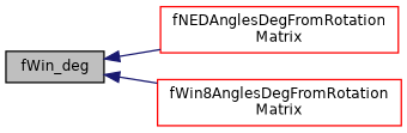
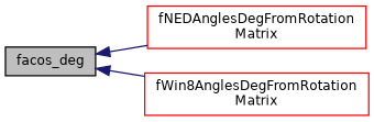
  digraph {
    rankdir=LR
    node [color=red fillcolor=white fontname=Helvetica fontsize=10 shape=record style=filled]
    edge [color=midnightblue dir=back fontname=Helvetica fontsize=10 labelfontname=Helvetica labelfontsize=10 style=solid]
-   n1 [color=black fillcolor=grey75 fontcolor=black height=0.2 label=fWin_deg width=0.4]
+   n1 [color=black fillcolor=grey75 fontcolor=black height=0.2 label=facos_deg width=0.4]
    n2 [height=0.2 label="fNEDAnglesDegFromRotation\lMatrix" width=0.4]
    n3 [height=0.2 label="fWin8AnglesDegFromRotation\lMatrix" width=0.4]
    n1 -> n2
    n1 -> n3
  }
